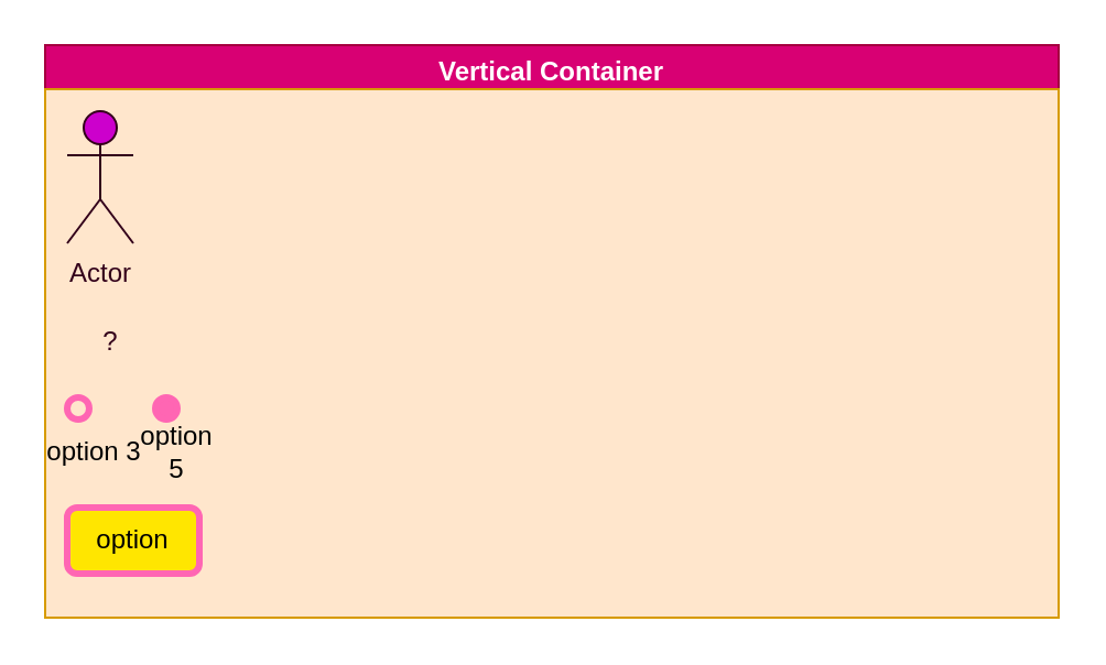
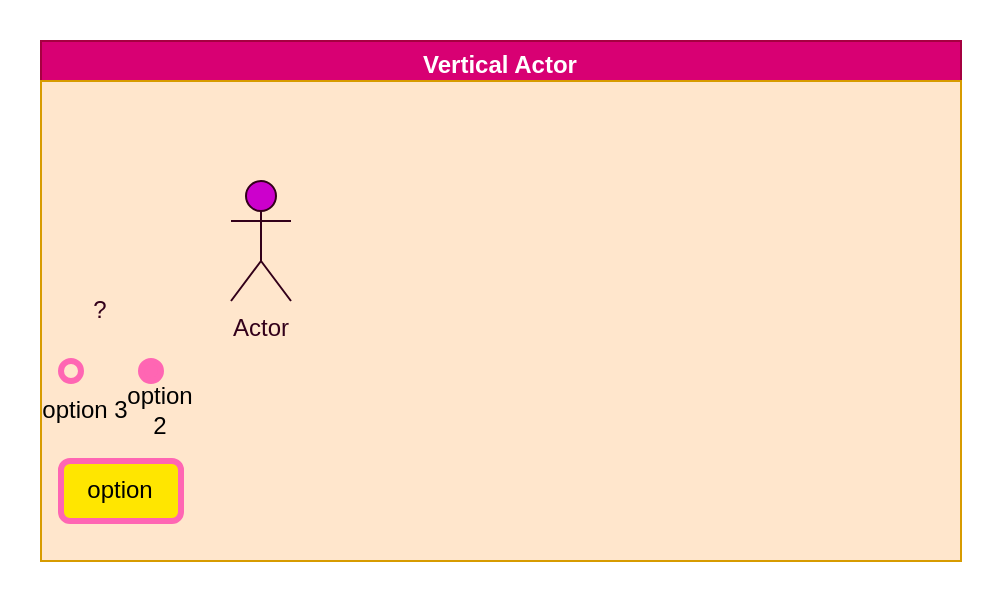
  <mxCell id="0" />
  <mxCell id="1" parent="0" />
- <mxCell id="2" value="Vertical Container" style="swimlane;fillColor=#d80073;fontColor=#ffffff;strokeColor=#A50040;" parent="1" vertex="1"><mxGeometry x="20" y="20" width="460" height="240" as="geometry" /></mxCell>
+ <mxCell id="2" value="Vertical Actor" style="swimlane;fillColor=#d80073;fontColor=#ffffff;strokeColor=#A50040;" parent="1" vertex="1"><mxGeometry x="20" y="20" width="460" height="240" as="geometry" /></mxCell>
  <mxCell id="3" value="" style="rounded=0;whiteSpace=wrap;html=1;fillColor=#ffe6cc;strokeColor=#d79b00;" vertex="1" parent="1"><mxGeometry x="20" y="40" width="460" height="240" as="geometry" /></mxCell>
- <mxCell id="4" value="Actor" style="shape=umlActor;verticalLabelPosition=bottom;verticalAlign=top;html=1;outlineConnect=0;fillColor=#CC00CC;strokeColor=#33001A;fontColor=#33001A;" vertex="1" parent="1"><mxGeometry x="30" y="50" width="30" height="60" as="geometry" /></mxCell>
+ <mxCell id="4" value="Actor" style="shape=umlActor;verticalLabelPosition=bottom;verticalAlign=top;html=1;outlineConnect=0;fillColor=#CC00CC;strokeColor=#33001A;fontColor=#33001A;" vertex="1" parent="1"><mxGeometry x="115" y="90" width="30" height="60" as="geometry" /></mxCell>
  <mxCell id="5" value="?" style="text;html=1;strokeColor=none;fillColor=none;align=center;verticalAlign=middle;whiteSpace=wrap;rounded=0;fontColor=#33001A;" vertex="1" parent="1"><mxGeometry x="20" y="140" width="60" height="30" as="geometry" /></mxCell>
  <mxCell id="6" value="" style="ellipse;whiteSpace=wrap;html=1;aspect=fixed;fontColor=none;strokeColor=#FF66B3;fillColor=none;noLabel=1;strokeWidth=3;" vertex="1" parent="1"><mxGeometry x="30" y="180" width="10" height="10" as="geometry" /></mxCell>
  <mxCell id="7" value="" style="ellipse;whiteSpace=wrap;html=1;aspect=fixed;fontColor=none;strokeColor=#FF66B3;fillColor=#FF66B3;noLabel=1;strokeWidth=3;" vertex="1" parent="1"><mxGeometry x="70" y="180" width="10" height="10" as="geometry" /></mxCell>
- <mxCell id="8" value="option 5" style="text;html=1;strokeColor=none;fillColor=none;align=center;verticalAlign=middle;whiteSpace=wrap;rounded=0;fontColor=none;" vertex="1" parent="1"><mxGeometry x="60" y="190" width="40" height="30" as="geometry" /></mxCell>
+ <mxCell id="8" value="option 2" style="text;html=1;strokeColor=none;fillColor=none;align=center;verticalAlign=middle;whiteSpace=wrap;rounded=0;fontColor=none;" vertex="1" parent="1"><mxGeometry x="60" y="190" width="40" height="30" as="geometry" /></mxCell>
  <mxCell id="9" value="option 3" style="text;html=1;strokeColor=none;fillColor=none;align=center;verticalAlign=middle;whiteSpace=wrap;rounded=0;fontColor=none;" vertex="1" parent="1"><mxGeometry x="20" y="190" width="45" height="30" as="geometry" /></mxCell>
  <mxCell id="10" value="" style="rounded=1;whiteSpace=wrap;html=1;fontColor=none;strokeColor=#FF66B3;strokeWidth=3;fillColor=#FFE600;" vertex="1" parent="1"><mxGeometry x="30" y="230" width="60" height="30" as="geometry" /></mxCell>
  <mxCell id="11" value="option" style="text;html=1;strokeColor=none;fillColor=none;align=center;verticalAlign=middle;whiteSpace=wrap;rounded=0;fontColor=none;" vertex="1" parent="1"><mxGeometry x="30" y="230" width="60" height="30" as="geometry" /></mxCell>
